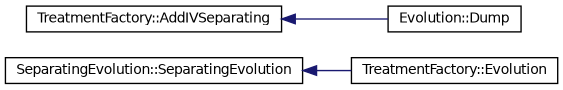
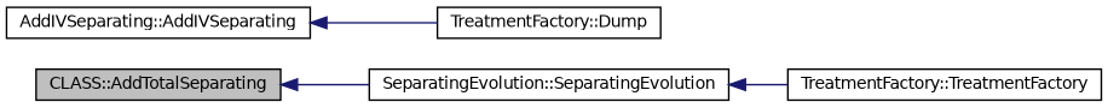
  digraph {
    rankdir=LR
    node [color=black fillcolor=white fontname=Helvetica fontsize=10 shape=record style=filled]
    edge [color=midnightblue dir=back fontname=Helvetica fontsize=10 labelfontname=Helvetica labelfontsize=10 style=solid]
+   n1 [fillcolor=grey75 fontcolor=black height=0.2 label="CLASS::AddTotalSeparating" width=0.4]
    n2 [height=0.2 label="SeparatingEvolution::SeparatingEvolution" width=0.4]
-   n3 [height=0.2 label="TreatmentFactory::AddIVSeparating" width=0.4]
-   n4 [height=0.2 label="Evolution::Dump" width=0.4]
-   n5 [height=0.2 label="TreatmentFactory::Evolution" width=0.4]
+   n3 [height=0.2 label="AddIVSeparating::AddIVSeparating" width=0.4]
+   n4 [height=0.2 label="TreatmentFactory::Dump" width=0.4]
+   n5 [height=0.2 label="TreatmentFactory::TreatmentFactory" width=0.4]
+   n1 -> n2
    n2 -> n5
    n3 -> n4
  }
